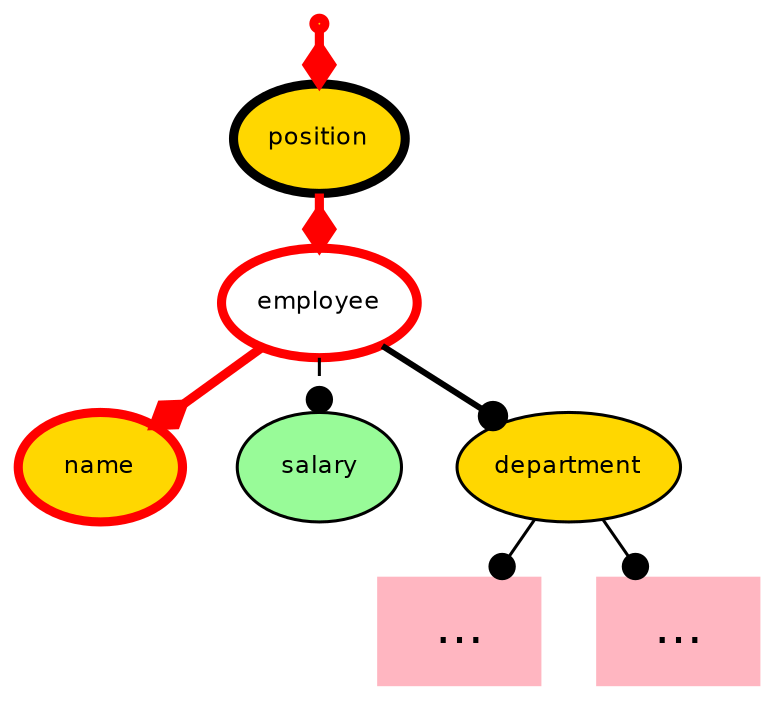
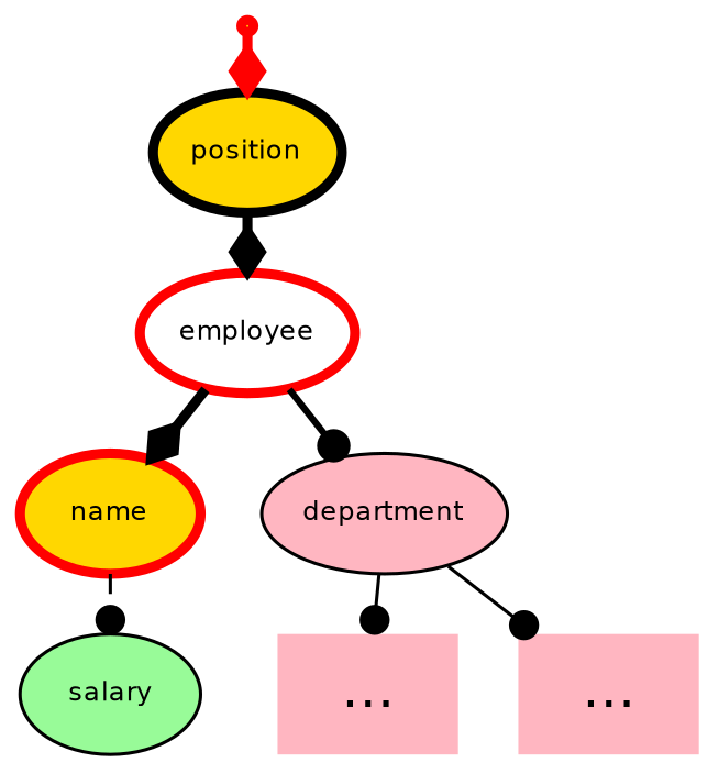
  digraph {
    nodesep=.25
    ranksep=.25
    node [fillcolor=gold fontname="DejaVu Sans" fontsize=8 style=filled]
    edge [arrowhead=dot style=solid]
    void [color=red penwidth=3 shape=point]
    n2 [color=black label=position penwidth=3]
    n3 [color=red fillcolor=white label=employee penwidth=3]
    n4 [color=red label=name penwidth=3]
    n5 [fillcolor=palegreen label=salary]
-   n6 [label=department]
+   n6 [fillcolor=lightpink label=department]
    n7 [fillcolor=lightpink fontsize=16 label="&hellip;" shape=none]
    n8 [fillcolor=lightpink fontsize=16 label="&hellip;" shape=none]
    void -> n2 [arrowhead=diamond color=red penwidth=3 style=bold]
-   n2 -> n3 [arrowhead=diamond color=red penwidth=3]
-   n3 -> n4 [arrowhead=diamond color=red penwidth=3]
-   n3 -> n5 [style=dashed]
+   n2 -> n3 [arrowhead=diamond color=black penwidth=3]
+   n3 -> n4 [arrowhead=diamond color=black penwidth=3]
+   n4 -> n5 [style=dashed]
    n3 -> n6 [style=bold]
    n6 -> n7
    n6 -> n8
  }
